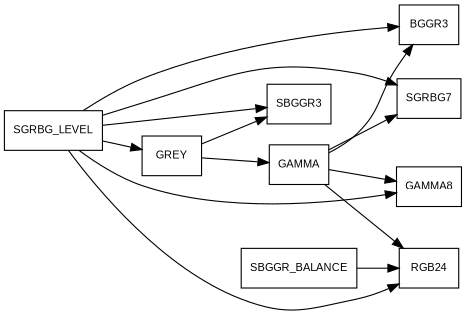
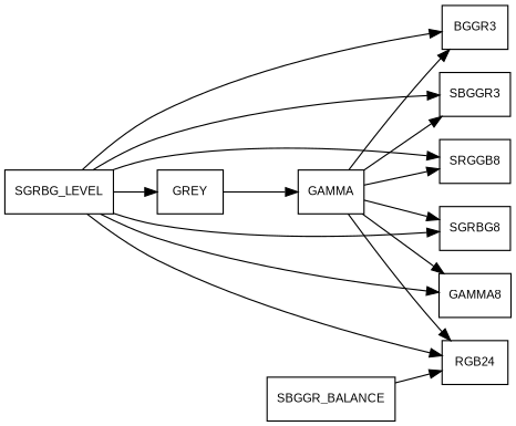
  digraph {
    fontname="Liberation Sans"
    rankdir=LR
    node [fontname="Liberation Sans" fontsize=10 shape=record]
    edge [fontname="Liberation Sans" fontsize=9]
    n1 [label=BGGR3]
    n2 [label=SGRBG_LEVEL]
    n3 [label=SBGGR3]
-   n5 [label=SGRBG7]
+   n4 [label=SRGGB8]
+   n5 [label=SGRBG8]
    n6 [label=GAMMA8]
    n7 [label=GREY]
    n8 [label=RGB24]
    n9 [label=GAMMA]
    n10 [label=SBGGR_BALANCE]
    n2 -> n1
    n2 -> n3
+   n2 -> n4
    n2 -> n5
    n2 -> n6
    n2 -> n7
    n2 -> n8
    n7 -> n9
    n9 -> n1
-   n7 -> n3
+   n9 -> n3
+   n9 -> n4
    n9 -> n5
    n9 -> n6
    n9 -> n8
    n10 -> n8
  }
